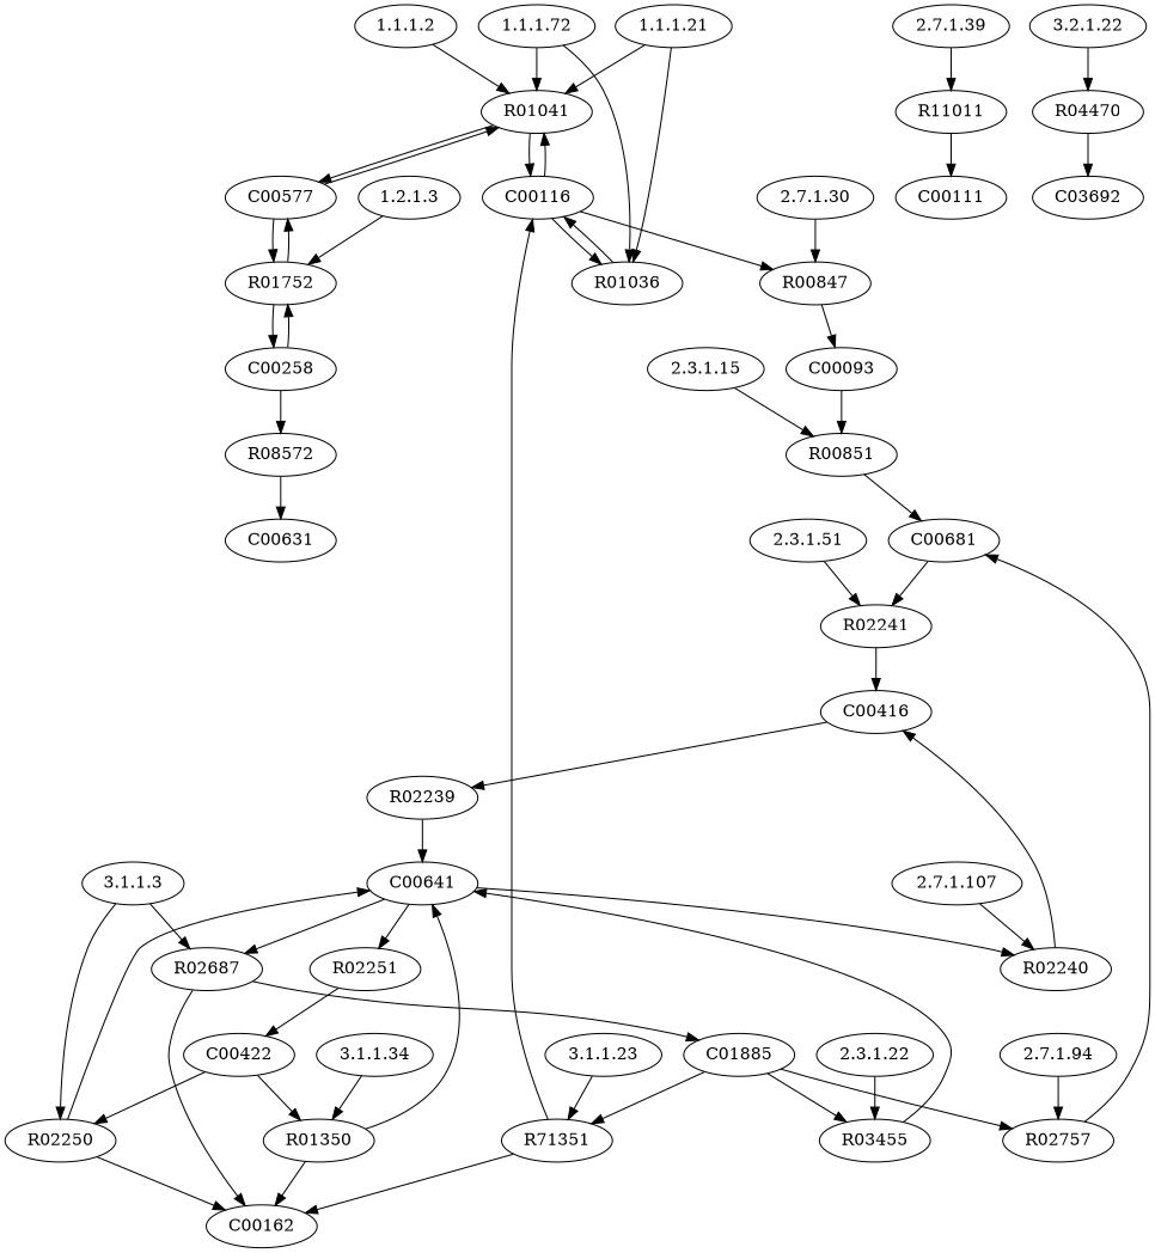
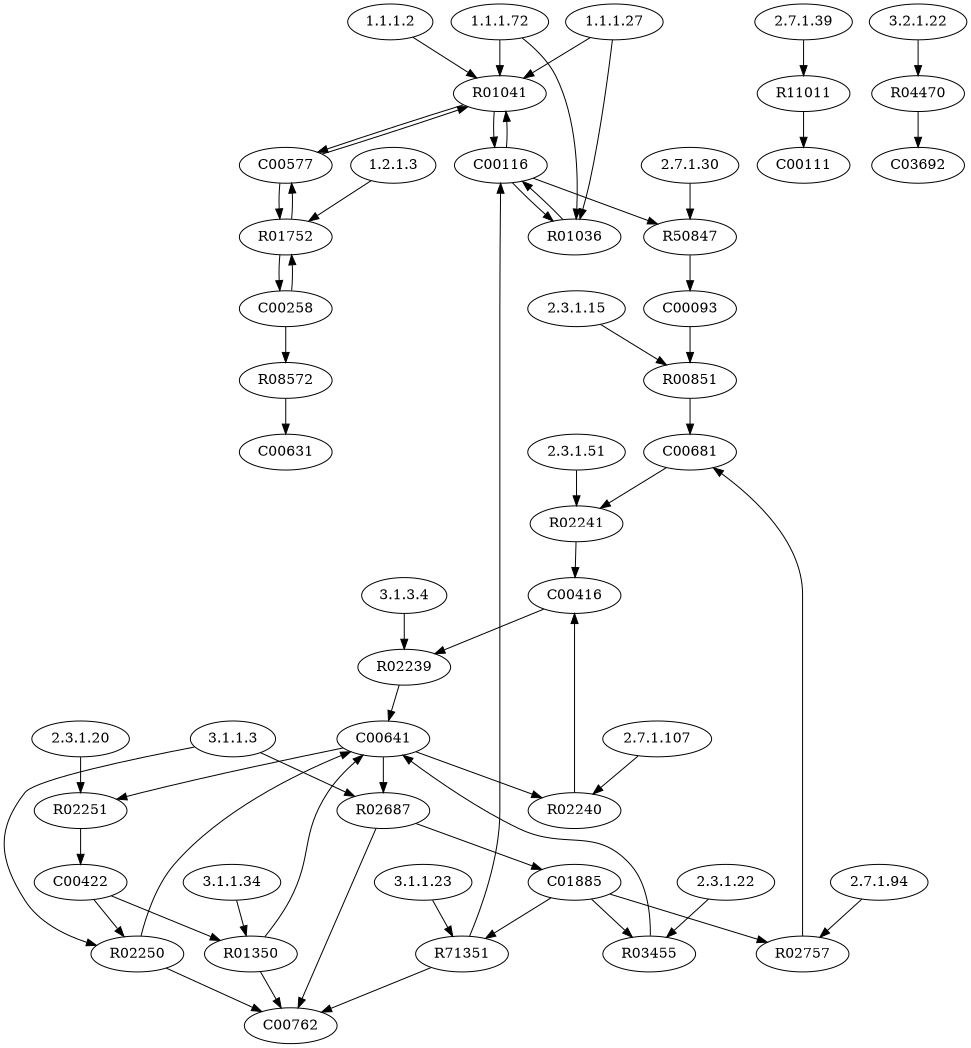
  digraph {
    node [type=R]
    R01041
    C00577 [type=C]
    C00116 [type=C]
    "1.1.1.72" [type=E]
    R01036
    R00851
    "2.3.1.15" [type=E]
    C00681 [type=C]
    R02239
+   "3.1.3.4" [type=E]
    C00641 [type=C]
    R02241
    "2.3.1.51" [type=E]
    C00416 [type=C]
    "1.1.1.2" [type=E]
-   R00847
+   R00847 [label=R50847]
    "2.7.1.30" [type=E]
    C00093 [type=C]
    n19 [label=R03455]
    "2.3.1.22" [type=E]
    R02251
+   "2.3.1.20" [type=E]
    C00422 [type=C]
    n24 [label="2.7.1.39" type=E]
    n25 [label=R11011]
    C00111 [type=C]
-   "1.1.1.21" [type=E]
+   "1.1.1.21" [type=E label="1.1.1.27"]
    R08572
    C00631 [type=C]
    R01350
    "3.1.1.34" [type=E]
-   C00162 [type=C]
+   C00162 [type=C label=C00762]
    R04470
    "3.2.1.22" [type=E]
    C03692 [type=C]
    R02250
    "3.1.1.3" [type=E]
    R02687
    C01885 [type=C]
    n40 [label=R71351]
    "3.1.1.23" [type=E]
    R02240
    "2.7.1.107" [type=E]
    R02757
    "2.7.1.94" [type=E]
    R01752
    "1.2.1.3" [type=E]
    C00258 [type=C]
    R01041 -> C00577
    R01041 -> C00116
    C00577 -> R01041
    C00577 -> R01752
    C00116 -> R01041
    C00116 -> R01036
    C00116 -> R00847
    "1.1.1.72" -> R01041
    "1.1.1.72" -> R01036
    R01036 -> C00116
    R00851 -> C00681
    "2.3.1.15" -> R00851
    C00681 -> R02241
    R02239 -> C00641
+   "3.1.3.4" -> R02239
    C00641 -> R02251
    C00641 -> R02687
    C00641 -> R02240
    R02241 -> C00416
    "2.3.1.51" -> R02241
    C00416 -> R02239
    "1.1.1.2" -> R01041
    R00847 -> C00093
    "2.7.1.30" -> R00847
    C00093 -> R00851
    n19 -> C00641
    "2.3.1.22" -> n19
    R02251 -> C00422
+   "2.3.1.20" -> R02251
    C00422 -> R01350
    C00422 -> R02250
    n24 -> n25
    n25 -> C00111
    "1.1.1.21" -> R01041
    "1.1.1.21" -> R01036
    R08572 -> C00631
    R01350 -> C00641
    R01350 -> C00162
    "3.1.1.34" -> R01350
    R04470 -> C03692
    "3.2.1.22" -> R04470
    R02250 -> C00641
    R02250 -> C00162
    "3.1.1.3" -> R02250
    "3.1.1.3" -> R02687
    R02687 -> C00162
    R02687 -> C01885
    C01885 -> n19
    C01885 -> n40
    C01885 -> R02757
    n40 -> C00116
    n40 -> C00162
    "3.1.1.23" -> n40
    R02240 -> C00416
    "2.7.1.107" -> R02240
    R02757 -> C00681
    "2.7.1.94" -> R02757
    R01752 -> C00577
    R01752 -> C00258
    "1.2.1.3" -> R01752
    C00258 -> R08572
    C00258 -> R01752
  }
